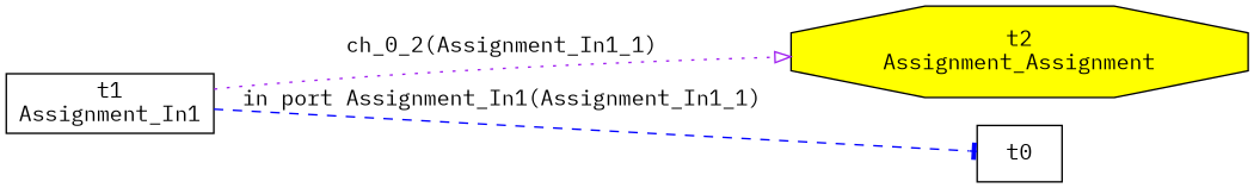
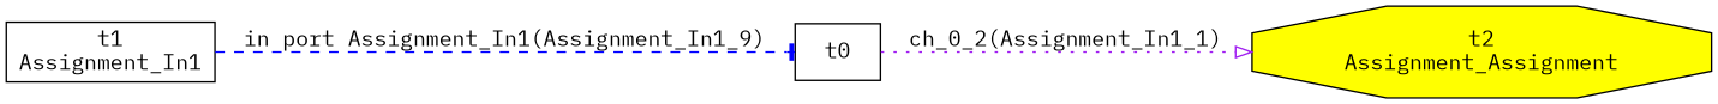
  digraph {
    fontname="IBM Plex Mono"
    rankdir=LR
    node [fontname="IBM Plex Mono" shape=box]
    edge [fontname="IBM Plex Mono"]
    n1 [fillcolor=yellow label="t2\nAssignment_Assignment" shape=octagon style=filled]
    t0
    n3 [label="t1\nAssignment_In1"]
-   n3 -> n1 [arrowhead=onormal color=purple label="ch_0_2(Assignment_In1_1)" style=dotted]
-   n3 -> t0 [arrowhead=tee color=blue label="in port Assignment_In1(Assignment_In1_1)" style=dashed]
+   t0 -> n1 [arrowhead=onormal color=purple label="ch_0_2(Assignment_In1_1)" style=dotted]
+   n3 -> t0 [arrowhead=tee color=blue label="in port Assignment_In1(Assignment_In1_9)" style=dashed]
  }
